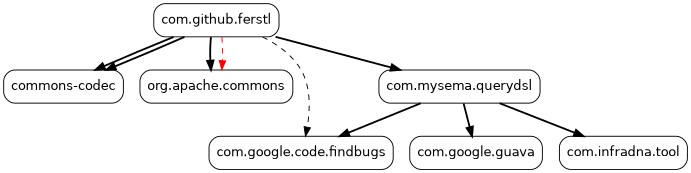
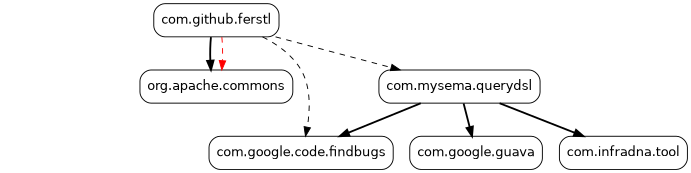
  digraph {
    node [fontname=Helvetica fontsize=14 shape=box style=rounded]
    edge [fontname=Helvetica fontsize=10 style=bold]
    n1 [label=<<font point-size="14">com.github.ferstl</font>>]
-   n2 [label=<<font point-size="14">commons-codec</font>>]
    n3 [label=<<font point-size="14">org.apache.commons</font>>]
    n4 [label=<<font point-size="14">com.mysema.querydsl</font>>]
    n5 [label=<<font point-size="14">com.google.code.findbugs</font>>]
    n6 [label=<<font point-size="14">com.google.guava</font>>]
    n7 [label=<<font point-size="14">com.infradna.tool</font>>]
-   n1 -> n2
-   n1 -> n2
    n1 -> n3
    n1 -> n3 [color=red fontcolor=red style=dashed]
-   n1 -> n4
+   n1 -> n4 [style=dashed]
    n1 -> n5 [style=dashed]
    n4 -> n5
    n4 -> n6
    n4 -> n7
  }
